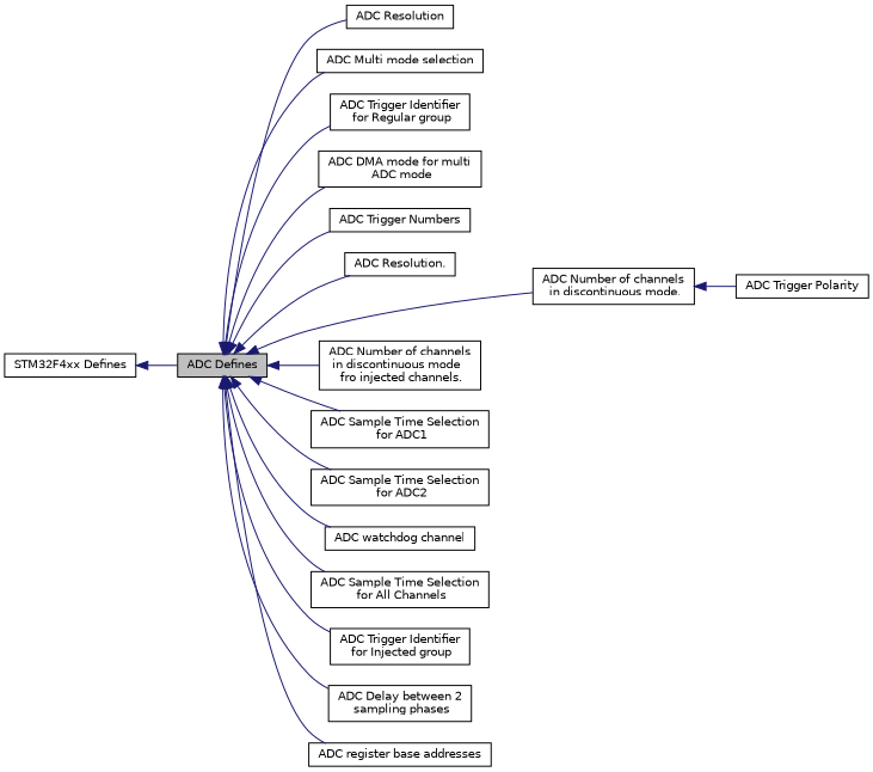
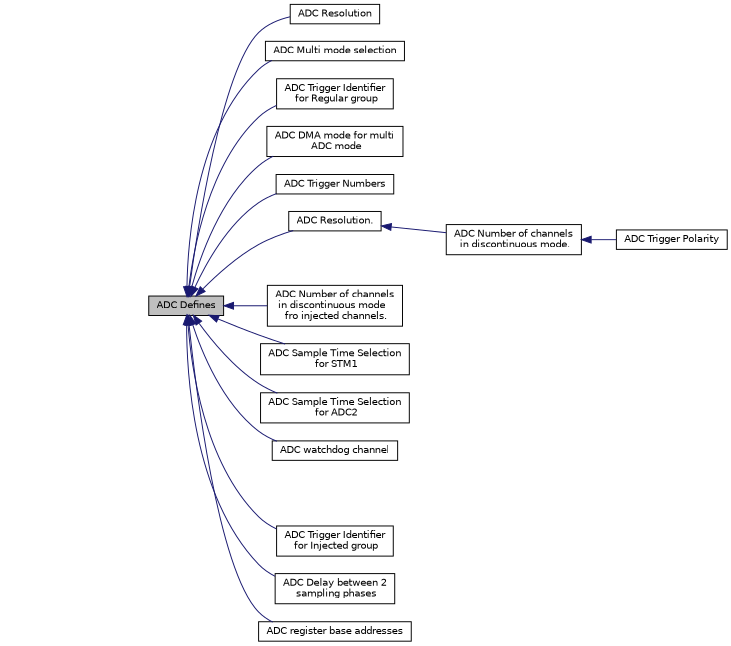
  digraph {
    rankdir=LR
    node [color=black fillcolor=white fontname=Helvetica fontsize=10 shape=record style=filled]
    edge [color=midnightblue dir=back fontname=Helvetica fontsize=10 labelfontname=Helvetica labelfontsize=10 shape=plaintext style=solid]
-   n1 [height=0.2 label="STM32F4xx Defines" width=0.4]
    n2 [fillcolor=grey75 fontcolor=black height=0.2 label="ADC Defines" width=0.4]
    n3 [height=0.2 label="ADC Resolution" width=0.4]
    n4 [height=0.2 label="ADC Multi mode selection" width=0.4]
    n5 [height=0.2 label="ADC Trigger Identifier\l for Regular group" width=0.4]
    n6 [height=0.2 label="ADC DMA mode for multi\l ADC mode" width=0.4]
    n7 [height=0.2 label="ADC Trigger Numbers" width=0.4]
    n8 [height=0.2 label="ADC Resolution." width=0.4]
    n9 [height=0.2 label="ADC Number of channels\l in discontinuous mode." width=0.4]
    n10 [height=0.2 label="ADC Number of channels\l in discontinuous mode\l fro injected channels." width=0.4]
-   n11 [height=0.2 label="ADC Sample Time Selection\l for ADC1" width=0.4]
+   n11 [height=0.2 label="ADC Sample Time Selection\l for STM1" width=0.4]
    n12 [height=0.2 label="ADC Sample Time Selection\l for ADC2" width=0.4]
    n13 [height=0.2 label="ADC watchdog channel" width=0.4]
-   n14 [height=0.2 label="ADC Sample Time Selection\l for All Channels" width=0.4]
    n15 [height=0.2 label="ADC Trigger Identifier\l for Injected group" width=0.4]
    n16 [height=0.2 label="ADC Delay between 2\l sampling phases" width=0.4]
    n17 [height=0.2 label="ADC register base addresses" width=0.4]
    n18 [height=0.2 label="ADC Trigger Polarity" width=0.4]
-   n1 -> n2
    n2 -> n3
    n2 -> n4
    n2 -> n5
    n2 -> n6
    n2 -> n7
    n2 -> n8
-   n2 -> n9
+   n8 -> n9
    n2 -> n10
    n2 -> n11
    n2 -> n12
    n2 -> n13
-   n2 -> n14
    n2 -> n15
    n2 -> n16
    n2 -> n17
    n9 -> n18
  }
